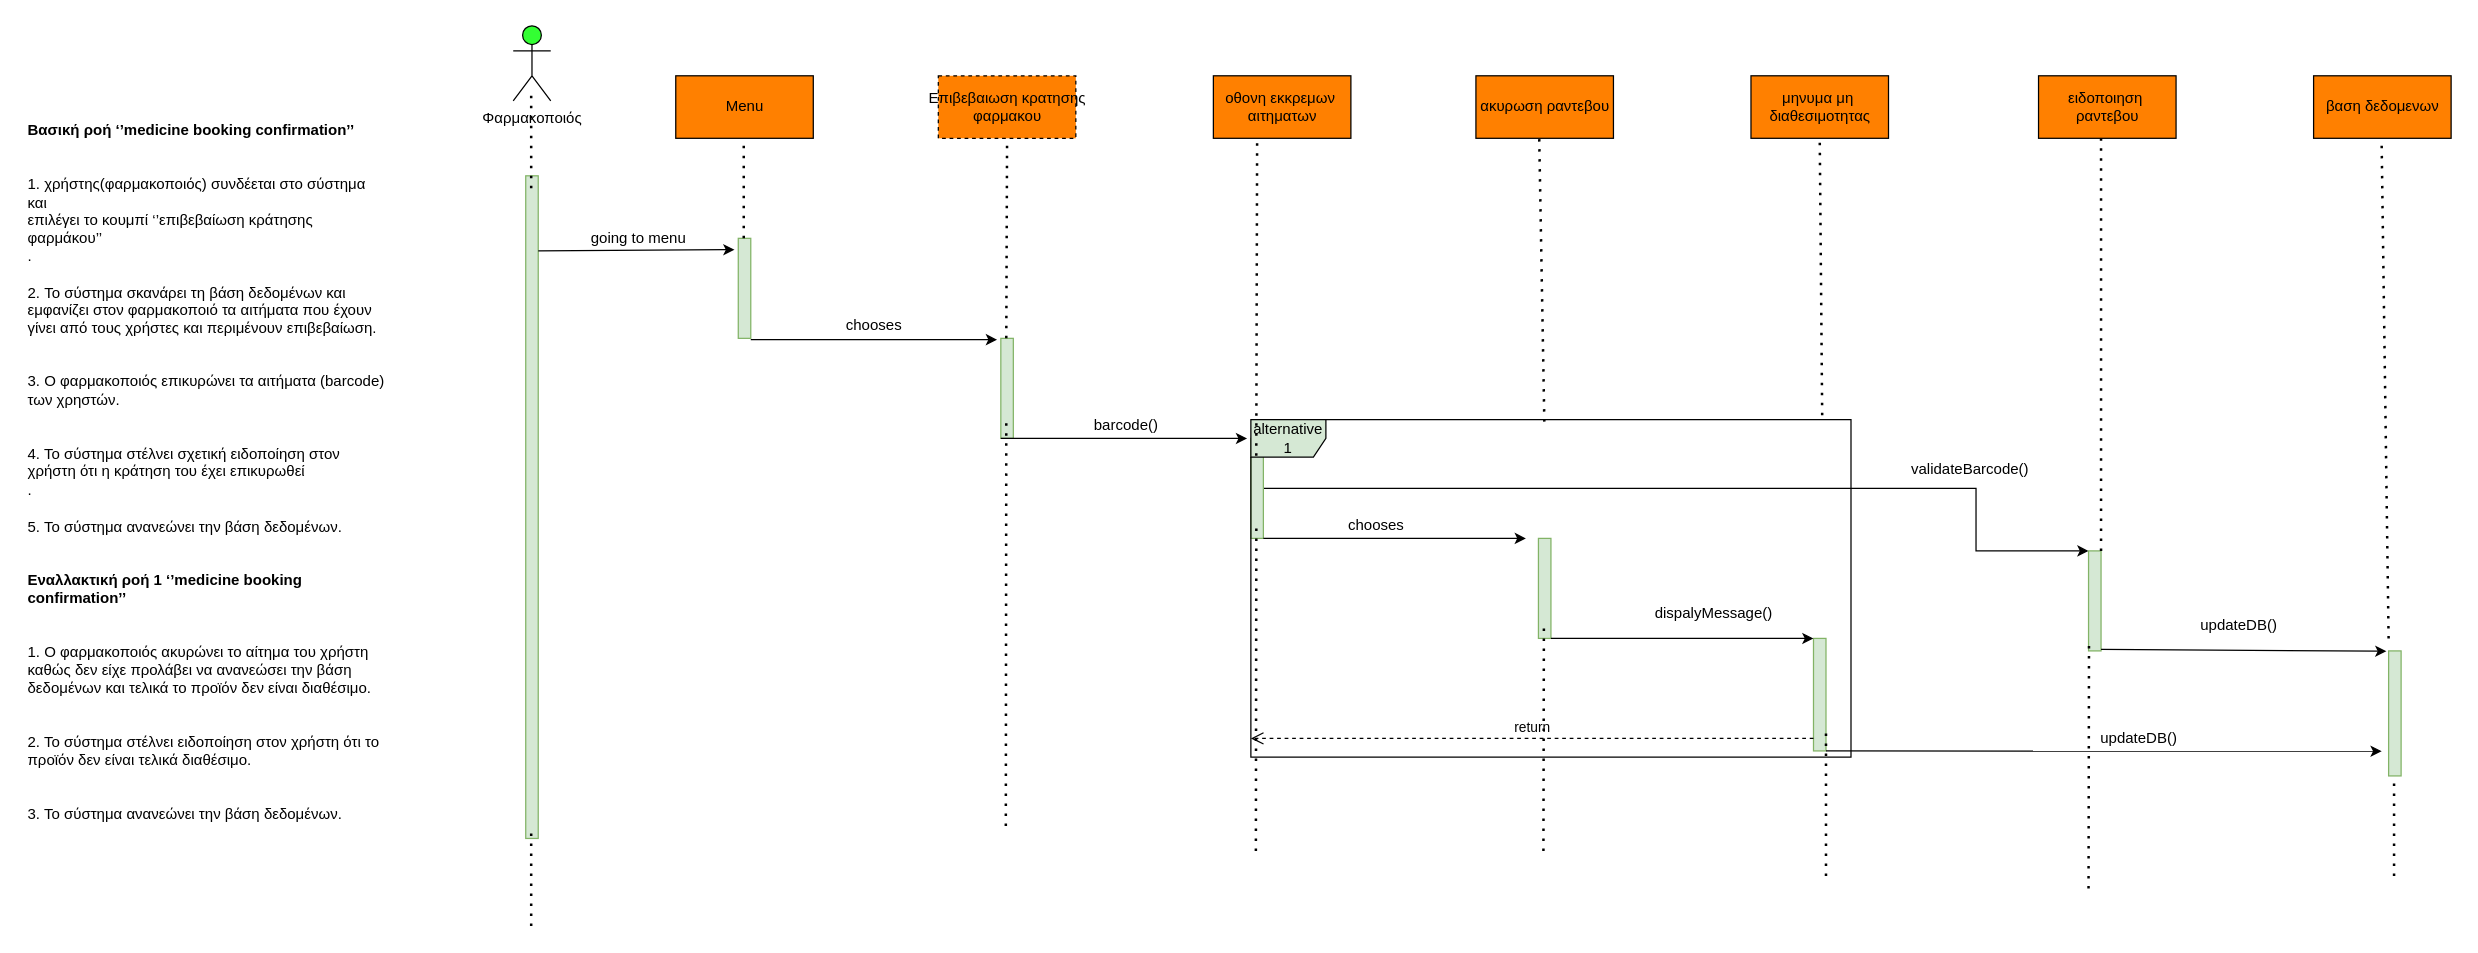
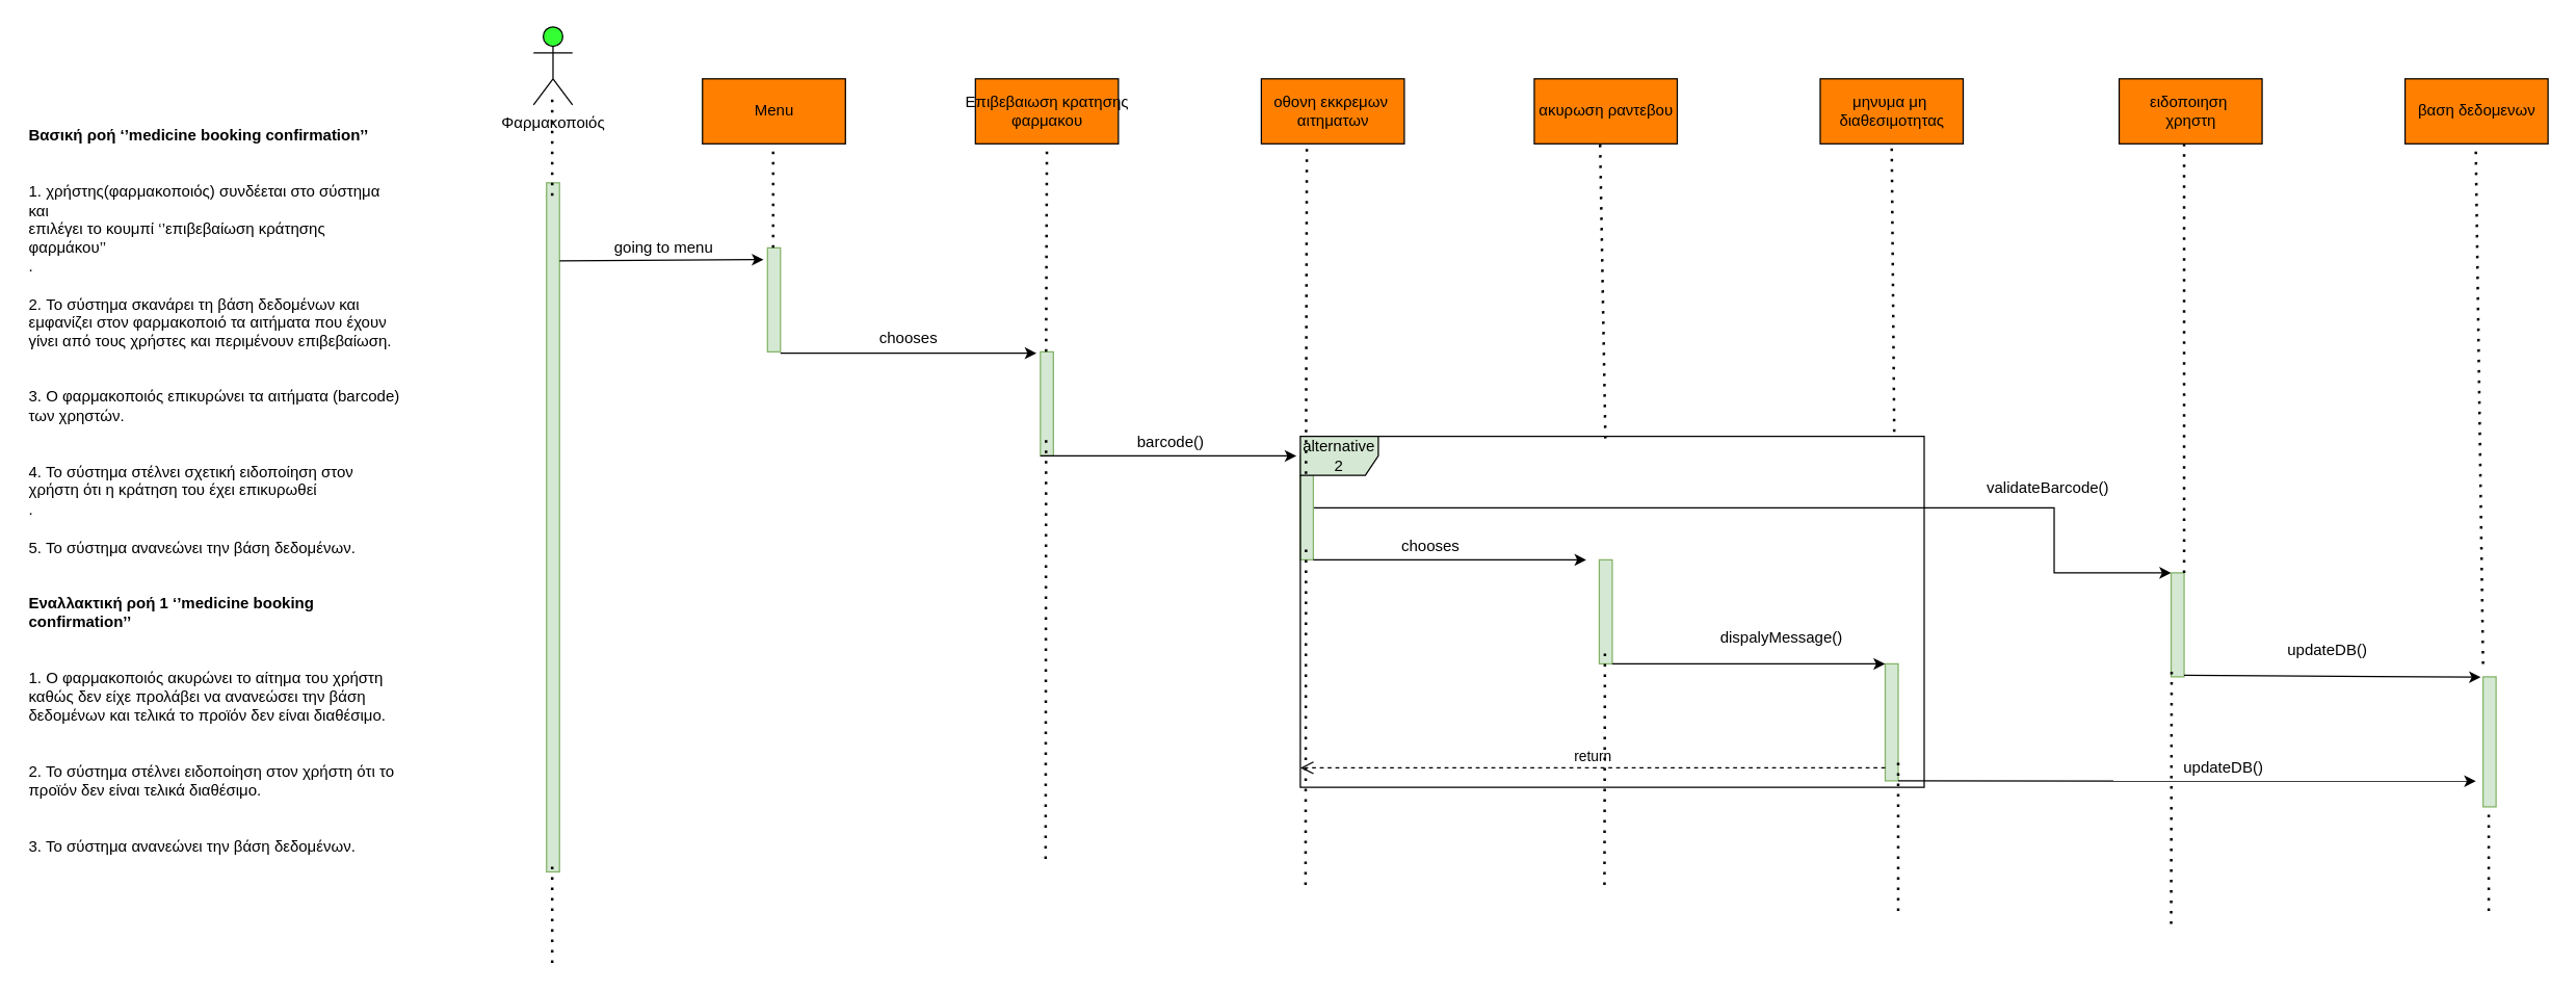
  <mxCell id="0" />
  <mxCell id="1" parent="0" />
  <mxCell id="2" value="&lt;b&gt;Βασική ροή ‘’medicine booking confirmation’’&lt;br/&gt;&lt;br&gt;&lt;/b&gt;&lt;br&gt;1.&#09;χρήστης(φαρμακοποιός) συνδέεται στο σύστημα και &lt;br&gt;επιλέγει το κουμπί ‘’επιβεβαίωση κράτησης φαρμάκου’’&lt;br&gt;.&lt;br/&gt;&lt;br&gt;2.&#09;To σύστημα σκανάρει τη βάση δεδομένων και εμφανίζει στον φαρμακοποιό τα αιτήματα που έχουν γίνει από τους χρήστες και περιμένουν επιβεβαίωση.&lt;br/&gt;&lt;br&gt;&lt;br&gt;3.&#09;Ο φαρμακοποιός επικυρώνει τα αιτήματα (barcode) των χρηστών.&lt;br/&gt;&lt;br&gt;&lt;br&gt;4.&#09;Το σύστημα στέλνει σχετική ειδοποίηση στον χρήστη ότι η κράτηση του έχει επικυρωθεί&lt;br&gt;.&lt;br/&gt;&lt;br&gt;5.&#09;Το σύστημα ανανεώνει την βάση δεδομένων.&lt;br/&gt;&lt;br&gt;&lt;br&gt;&lt;b&gt;Εναλλακτική ροή 1 ‘’medicine booking confirmation’’&lt;br/&gt;&lt;br&gt;&lt;/b&gt;&lt;br&gt;1.&#09;Ο φαρμακοποιός ακυρώνει το αίτημα του χρήστη καθώς δεν είχε προλάβει να ανανεώσει την βάση δεδομένων και τελικά το προϊόν δεν είναι διαθέσιμο.&lt;br/&gt;&lt;br&gt;&lt;br&gt;2.&#09;Το σύστημα στέλνει ειδοποίηση στον χρήστη ότι το προϊόν δεν είναι τελικά διαθέσιμο.&lt;br/&gt;&lt;br&gt;&lt;br&gt;3.&#09;Το σύστημα ανανεώνει την βάση δεδομένων." style="text;whiteSpace=wrap;html=1;" vertex="1" parent="1"><mxGeometry x="20" y="90" width="290" height="570" as="geometry" /></mxCell>
  <mxCell id="3" value="Φαρμακοποιός" style="shape=umlActor;verticalLabelPosition=bottom;verticalAlign=top;html=1;outlineConnect=0;fillColor=#33FF33;" vertex="1" parent="1"><mxGeometry x="410" y="20" width="30" height="60" as="geometry" /></mxCell>
  <mxCell id="4" value="" style="html=1;points=[];perimeter=orthogonalPerimeter;fillColor=#d5e8d4;strokeColor=#82b366;" vertex="1" parent="1"><mxGeometry x="420" y="140" width="10" height="530" as="geometry" /></mxCell>
- <mxCell id="5" value="Επιβεβαιωση κρατησης&lt;br&gt;φαρμακου&lt;br&gt;" style="html=1;fillColor=#FF8000;dashed=1;" vertex="1" parent="1"><mxGeometry x="750" y="60" width="110" height="50" as="geometry" /></mxCell>
+ <mxCell id="5" value="Επιβεβαιωση κρατησης&lt;br&gt;φαρμακου&lt;br&gt;" style="html=1;fillColor=#FF8000;" vertex="1" parent="1"><mxGeometry x="750" y="60" width="110" height="50" as="geometry" /></mxCell>
  <mxCell id="6" value="Menu" style="html=1;fillColor=#FF8000;" vertex="1" parent="1"><mxGeometry x="540" y="60" width="110" height="50" as="geometry" /></mxCell>
  <mxCell id="7" value="" style="html=1;points=[];perimeter=orthogonalPerimeter;fillColor=#d5e8d4;strokeColor=#82b366;" vertex="1" parent="1"><mxGeometry x="590" y="190" width="10" height="80" as="geometry" /></mxCell>
  <mxCell id="8" value="" style="endArrow=classic;html=1;rounded=0;entryX=-0.3;entryY=0.113;entryDx=0;entryDy=0;entryPerimeter=0;" edge="1" parent="1" target="7"><mxGeometry width="50" height="50" relative="1" as="geometry"><mxPoint x="430" y="200" as="sourcePoint" /><mxPoint x="480" y="150" as="targetPoint" /></mxGeometry></mxCell>
  <mxCell id="9" value="going to menu" style="text;html=1;align=center;verticalAlign=middle;resizable=0;points=[];autosize=1;strokeColor=none;fillColor=none;" vertex="1" parent="1"><mxGeometry x="465" y="180" width="90" height="20" as="geometry" /></mxCell>
  <mxCell id="10" value="" style="html=1;points=[];perimeter=orthogonalPerimeter;fillColor=#d5e8d4;strokeColor=#82b366;" vertex="1" parent="1"><mxGeometry x="800" y="270" width="10" height="80" as="geometry" /></mxCell>
  <mxCell id="11" value="" style="endArrow=classic;html=1;rounded=0;entryX=-0.3;entryY=0.013;entryDx=0;entryDy=0;entryPerimeter=0;" edge="1" parent="1" target="10"><mxGeometry width="50" height="50" relative="1" as="geometry"><mxPoint x="600" y="270.96" as="sourcePoint" /><mxPoint x="757" y="270" as="targetPoint" /></mxGeometry></mxCell>
  <mxCell id="12" value="chooses&amp;nbsp;" style="text;html=1;align=center;verticalAlign=middle;resizable=0;points=[];autosize=1;strokeColor=none;fillColor=none;" vertex="1" parent="1"><mxGeometry x="670" y="250" width="60" height="20" as="geometry" /></mxCell>
  <mxCell id="13" value="οθονη εκκρεμων&amp;nbsp;&lt;br&gt;αιτηματων" style="html=1;fillColor=#FF8000;" vertex="1" parent="1"><mxGeometry x="970" y="60" width="110" height="50" as="geometry" /></mxCell>
  <mxCell id="14" value="" style="endArrow=classic;html=1;rounded=0;entryX=-0.3;entryY=0.013;entryDx=0;entryDy=0;entryPerimeter=0;" edge="1" parent="1"><mxGeometry width="50" height="50" relative="1" as="geometry"><mxPoint x="800" y="350" as="sourcePoint" /><mxPoint x="997" y="350.08" as="targetPoint" /></mxGeometry></mxCell>
  <mxCell id="15" style="edgeStyle=orthogonalEdgeStyle;rounded=0;orthogonalLoop=1;jettySize=auto;html=1;" edge="1" parent="1" source="16" target="29"><mxGeometry relative="1" as="geometry"><mxPoint x="1680" y="390" as="targetPoint" /><Array as="points"><mxPoint x="1580" y="390" /><mxPoint x="1580" y="440" /></Array></mxGeometry></mxCell>
  <mxCell id="16" value="" style="html=1;points=[];perimeter=orthogonalPerimeter;fillColor=#d5e8d4;strokeColor=#82b366;" vertex="1" parent="1"><mxGeometry x="1000" y="350" width="10" height="80" as="geometry" /></mxCell>
  <mxCell id="17" value="barcode()" style="text;html=1;align=center;verticalAlign=middle;resizable=0;points=[];autosize=1;strokeColor=none;fillColor=none;" vertex="1" parent="1"><mxGeometry x="870" y="330" width="60" height="20" as="geometry" /></mxCell>
  <mxCell id="18" value="ακυρωση ραντεβου" style="html=1;fillColor=#FF8000;" vertex="1" parent="1"><mxGeometry x="1180" y="60" width="110" height="50" as="geometry" /></mxCell>
  <mxCell id="19" value="" style="html=1;points=[];perimeter=orthogonalPerimeter;fillColor=#d5e8d4;strokeColor=#82b366;" vertex="1" parent="1"><mxGeometry x="1230" y="430" width="10" height="80" as="geometry" /></mxCell>
  <mxCell id="20" value="" style="endArrow=classic;html=1;rounded=0;" edge="1" parent="1"><mxGeometry width="50" height="50" relative="1" as="geometry"><mxPoint x="1010" y="430" as="sourcePoint" /><mxPoint x="1220" y="430" as="targetPoint" /></mxGeometry></mxCell>
  <mxCell id="21" value="μηνυμα μη&amp;nbsp;&lt;br&gt;διαθεσιμοτητας" style="html=1;fillColor=#FF8000;" vertex="1" parent="1"><mxGeometry x="1400" y="60" width="110" height="50" as="geometry" /></mxCell>
- <mxCell id="22" value="ειδοποιηση&amp;nbsp;&lt;br&gt;ραντεβου" style="html=1;fillColor=#FF8000;" vertex="1" parent="1"><mxGeometry x="1630" y="60" width="110" height="50" as="geometry" /></mxCell>
+ <mxCell id="22" value="ειδοποιηση&amp;nbsp;&lt;br&gt;χρηστη" style="html=1;fillColor=#FF8000;" vertex="1" parent="1"><mxGeometry x="1630" y="60" width="110" height="50" as="geometry" /></mxCell>
  <mxCell id="23" value="βαση δεδομενων" style="html=1;fillColor=#FF8000;" vertex="1" parent="1"><mxGeometry x="1850" y="60" width="110" height="50" as="geometry" /></mxCell>
- <mxCell id="24" value="alternative 1" style="shape=umlFrame;whiteSpace=wrap;html=1;fillColor=#d5e8d4;strokeColor=#000000;" vertex="1" parent="1"><mxGeometry x="1000" y="335" width="480" height="270" as="geometry" /></mxCell>
+ <mxCell id="24" value="alternative 2" style="shape=umlFrame;whiteSpace=wrap;html=1;fillColor=#d5e8d4;strokeColor=#000000;" vertex="1" parent="1"><mxGeometry x="1000" y="335" width="480" height="270" as="geometry" /></mxCell>
  <mxCell id="25" value="" style="html=1;points=[];perimeter=orthogonalPerimeter;fillColor=#d5e8d4;strokeColor=#82b366;" vertex="1" parent="1"><mxGeometry x="1450" y="510" width="10" height="90" as="geometry" /></mxCell>
  <mxCell id="26" value="" style="endArrow=classic;html=1;rounded=0;" edge="1" parent="1"><mxGeometry width="50" height="50" relative="1" as="geometry"><mxPoint x="1240" y="510" as="sourcePoint" /><mxPoint x="1450" y="510" as="targetPoint" /></mxGeometry></mxCell>
  <mxCell id="27" value="chooses" style="text;html=1;align=center;verticalAlign=middle;resizable=0;points=[];autosize=1;strokeColor=none;fillColor=none;" vertex="1" parent="1"><mxGeometry x="1070" y="410" width="60" height="20" as="geometry" /></mxCell>
  <mxCell id="28" value="dispalyMessage()" style="text;html=1;align=center;verticalAlign=middle;resizable=0;points=[];autosize=1;strokeColor=none;fillColor=none;" vertex="1" parent="1"><mxGeometry x="1315" y="480" width="110" height="20" as="geometry" /></mxCell>
  <mxCell id="29" value="" style="html=1;points=[];perimeter=orthogonalPerimeter;fillColor=#d5e8d4;strokeColor=#82b366;" vertex="1" parent="1"><mxGeometry x="1670" y="440" width="10" height="80" as="geometry" /></mxCell>
  <mxCell id="30" value="validateBarcode()" style="text;html=1;align=center;verticalAlign=middle;resizable=0;points=[];autosize=1;strokeColor=none;fillColor=none;" vertex="1" parent="1"><mxGeometry x="1520" y="365" width="110" height="20" as="geometry" /></mxCell>
  <mxCell id="31" value="" style="html=1;points=[];perimeter=orthogonalPerimeter;fillColor=#d5e8d4;strokeColor=#82b366;" vertex="1" parent="1"><mxGeometry x="1910" y="520" width="10" height="100" as="geometry" /></mxCell>
  <mxCell id="32" value="" style="endArrow=classic;html=1;rounded=0;entryX=-0.175;entryY=0.003;entryDx=0;entryDy=0;entryPerimeter=0;" edge="1" parent="1" target="31"><mxGeometry width="50" height="50" relative="1" as="geometry"><mxPoint x="1680" y="518.75" as="sourcePoint" /><mxPoint x="1877" y="518.83" as="targetPoint" /></mxGeometry></mxCell>
  <mxCell id="33" value="updateDB()" style="text;html=1;align=center;verticalAlign=middle;resizable=0;points=[];autosize=1;strokeColor=none;fillColor=none;" vertex="1" parent="1"><mxGeometry x="1750" y="490" width="80" height="20" as="geometry" /></mxCell>
  <mxCell id="34" value="" style="endArrow=classic;html=1;rounded=0;entryX=-0.55;entryY=0.802;entryDx=0;entryDy=0;entryPerimeter=0;" edge="1" parent="1" target="31"><mxGeometry width="50" height="50" relative="1" as="geometry"><mxPoint x="1460" y="600" as="sourcePoint" /><mxPoint x="1670" y="600" as="targetPoint" /></mxGeometry></mxCell>
  <mxCell id="35" value="updateDB()" style="text;html=1;align=center;verticalAlign=middle;resizable=0;points=[];autosize=1;strokeColor=none;fillColor=none;" vertex="1" parent="1"><mxGeometry x="1670" y="580" width="80" height="20" as="geometry" /></mxCell>
  <mxCell id="36" value="" style="endArrow=none;dashed=1;html=1;dashPattern=1 3;strokeWidth=2;rounded=0;" edge="1" parent="1"><mxGeometry width="50" height="50" relative="1" as="geometry"><mxPoint x="594.38" y="190" as="sourcePoint" /><mxPoint x="594.38" y="110" as="targetPoint" /></mxGeometry></mxCell>
  <mxCell id="37" value="" style="endArrow=none;dashed=1;html=1;dashPattern=1 3;strokeWidth=2;rounded=0;" edge="1" parent="1"><mxGeometry width="50" height="50" relative="1" as="geometry"><mxPoint x="1004" y="680" as="sourcePoint" /><mxPoint x="1004.37" y="420" as="targetPoint" /></mxGeometry></mxCell>
  <mxCell id="38" value="return" style="html=1;verticalAlign=bottom;endArrow=open;dashed=1;endSize=8;rounded=0;" edge="1" parent="1"><mxGeometry relative="1" as="geometry"><mxPoint x="1450" y="590" as="sourcePoint" /><mxPoint x="1000" y="590" as="targetPoint" /></mxGeometry></mxCell>
  <mxCell id="39" value="" style="endArrow=none;dashed=1;html=1;dashPattern=1 3;strokeWidth=2;rounded=0;entryX=0.5;entryY=1;entryDx=0;entryDy=0;" edge="1" parent="1" target="5"><mxGeometry width="50" height="50" relative="1" as="geometry"><mxPoint x="804.37" y="270" as="sourcePoint" /><mxPoint x="804.37" y="190" as="targetPoint" /></mxGeometry></mxCell>
  <mxCell id="40" value="" style="endArrow=none;dashed=1;html=1;dashPattern=1 3;strokeWidth=2;rounded=0;entryX=0.5;entryY=1;entryDx=0;entryDy=0;exitX=0.009;exitY=0.107;exitDx=0;exitDy=0;exitPerimeter=0;" edge="1" parent="1" source="24"><mxGeometry width="50" height="50" relative="1" as="geometry"><mxPoint x="1004.37" y="270" as="sourcePoint" /><mxPoint x="1005" y="110" as="targetPoint" /></mxGeometry></mxCell>
  <mxCell id="41" value="" style="endArrow=none;dashed=1;html=1;dashPattern=1 3;strokeWidth=2;rounded=0;entryX=0.5;entryY=1;entryDx=0;entryDy=0;exitX=0.489;exitY=0.006;exitDx=0;exitDy=0;exitPerimeter=0;" edge="1" parent="1" source="24"><mxGeometry width="50" height="50" relative="1" as="geometry"><mxPoint x="1230" y="270" as="sourcePoint" /><mxPoint x="1230.63" y="110" as="targetPoint" /></mxGeometry></mxCell>
  <mxCell id="42" value="" style="endArrow=none;dashed=1;html=1;dashPattern=1 3;strokeWidth=2;rounded=0;entryX=0.5;entryY=1;entryDx=0;entryDy=0;exitX=0.952;exitY=-0.013;exitDx=0;exitDy=0;exitPerimeter=0;" edge="1" parent="1" source="24"><mxGeometry width="50" height="50" relative="1" as="geometry"><mxPoint x="1454.37" y="270" as="sourcePoint" /><mxPoint x="1455" y="110" as="targetPoint" /></mxGeometry></mxCell>
  <mxCell id="43" value="" style="endArrow=none;dashed=1;html=1;dashPattern=1 3;strokeWidth=2;rounded=0;entryX=0.5;entryY=1;entryDx=0;entryDy=0;" edge="1" parent="1" source="29"><mxGeometry width="50" height="50" relative="1" as="geometry"><mxPoint x="1684.09" y="335" as="sourcePoint" /><mxPoint x="1680" y="108.38" as="targetPoint" /></mxGeometry></mxCell>
  <mxCell id="44" value="" style="endArrow=none;dashed=1;html=1;dashPattern=1 3;strokeWidth=2;rounded=0;entryX=0.5;entryY=1;entryDx=0;entryDy=0;" edge="1" parent="1"><mxGeometry width="50" height="50" relative="1" as="geometry"><mxPoint x="1910" y="510" as="sourcePoint" /><mxPoint x="1904.38" y="110" as="targetPoint" /></mxGeometry></mxCell>
  <mxCell id="45" value="" style="endArrow=none;dashed=1;html=1;dashPattern=1 3;strokeWidth=2;rounded=0;" edge="1" parent="1"><mxGeometry width="50" height="50" relative="1" as="geometry"><mxPoint x="804" y="660" as="sourcePoint" /><mxPoint x="804.37" y="335" as="targetPoint" /></mxGeometry></mxCell>
  <mxCell id="46" value="" style="endArrow=none;dashed=1;html=1;dashPattern=1 3;strokeWidth=2;rounded=0;" edge="1" parent="1"><mxGeometry width="50" height="50" relative="1" as="geometry"><mxPoint x="1234" y="680" as="sourcePoint" /><mxPoint x="1234.37" y="500" as="targetPoint" /></mxGeometry></mxCell>
  <mxCell id="47" value="" style="endArrow=none;dashed=1;html=1;dashPattern=1 3;strokeWidth=2;rounded=0;" edge="1" parent="1"><mxGeometry width="50" height="50" relative="1" as="geometry"><mxPoint x="1460" y="700" as="sourcePoint" /><mxPoint x="1460" y="580" as="targetPoint" /></mxGeometry></mxCell>
  <mxCell id="48" value="" style="endArrow=none;dashed=1;html=1;dashPattern=1 3;strokeWidth=2;rounded=0;" edge="1" parent="1"><mxGeometry width="50" height="50" relative="1" as="geometry"><mxPoint x="1670" y="710" as="sourcePoint" /><mxPoint x="1670.37" y="510" as="targetPoint" /></mxGeometry></mxCell>
  <mxCell id="49" value="" style="endArrow=none;dashed=1;html=1;dashPattern=1 3;strokeWidth=2;rounded=0;" edge="1" parent="1"><mxGeometry width="50" height="50" relative="1" as="geometry"><mxPoint x="1914.37" y="700" as="sourcePoint" /><mxPoint x="1914.37" y="620" as="targetPoint" /></mxGeometry></mxCell>
  <mxCell id="50" value="" style="endArrow=none;dashed=1;html=1;dashPattern=1 3;strokeWidth=2;rounded=0;" edge="1" parent="1"><mxGeometry width="50" height="50" relative="1" as="geometry"><mxPoint x="424.37" y="150" as="sourcePoint" /><mxPoint x="424.37" y="70" as="targetPoint" /></mxGeometry></mxCell>
  <mxCell id="51" value="" style="endArrow=none;dashed=1;html=1;dashPattern=1 3;strokeWidth=2;rounded=0;" edge="1" parent="1"><mxGeometry width="50" height="50" relative="1" as="geometry"><mxPoint x="424.37" y="740" as="sourcePoint" /><mxPoint x="424.37" y="660" as="targetPoint" /></mxGeometry></mxCell>
